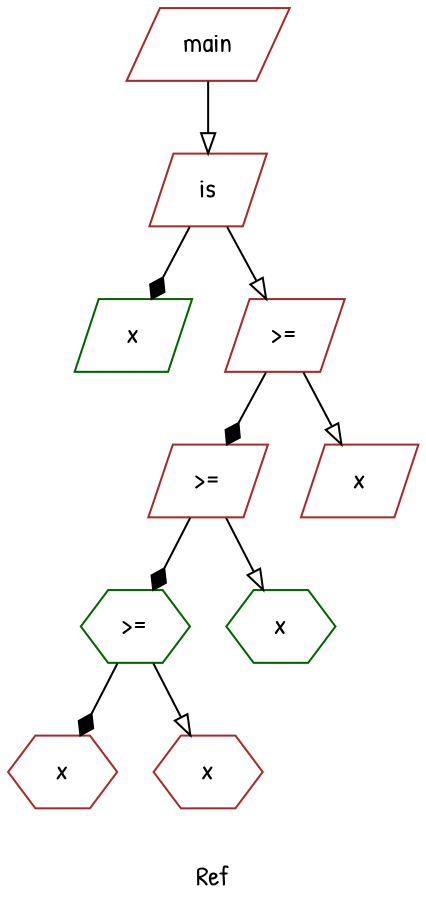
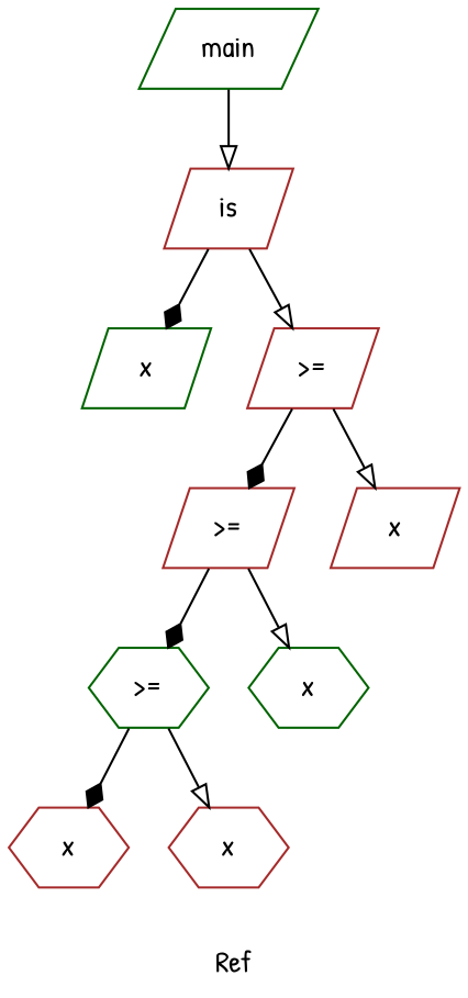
  digraph {
    label=Ref
    fontname="Patrick Hand"
    node [color=brown shape=parallelogram fontname="Patrick Hand"]
    edge [arrowhead=onormal fontname="Patrick Hand"]
-   n1 [label=main]
+   n1 [label=main color=darkgreen]
    n2 [label=is]
    n3 [label=x color=darkgreen]
    n4 [label=">="]
    n5 [label=">="]
    n6 [label=x]
    n7 [label=">=" color=darkgreen shape=hexagon]
    n8 [label=x color=darkgreen shape=hexagon]
    n9 [label=x shape=hexagon]
    n10 [label=x shape=hexagon]
    n1 -> n2
    n2 -> n3 [arrowhead=diamond]
    n2 -> n4
    n4 -> n5 [arrowhead=diamond]
    n4 -> n6
    n5 -> n7 [arrowhead=diamond]
    n5 -> n8
    n7 -> n9 [arrowhead=diamond]
    n7 -> n10
  }
